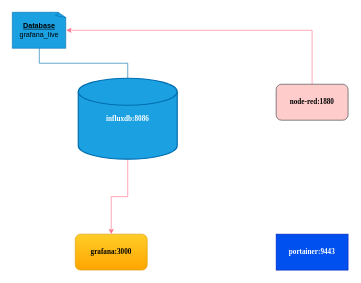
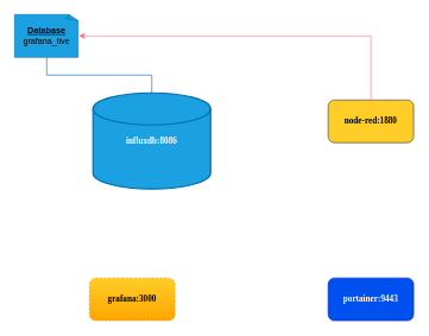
  <mxCell id="0" />
  <mxCell id="1" parent="0" />
- <mxCell id="2" value="grafana:3000" style="rounded=1;whiteSpace=wrap;html=1;fillColor=#ffcd28;strokeColor=#d79b00;gradientColor=#ffa500;fontStyle=1;fontFamily=Lucida Console;" vertex="1" parent="1"><mxGeometry x="125" y="390" width="120" height="60" as="geometry" /></mxCell>
- <mxCell id="3" value="portainer:9443" style="whiteSpace=wrap;html=1;fillColor=#0050ef;strokeColor=#001DBC;fontColor=#ffffff;fontStyle=1;gradientColor=none;glass=0;shadow=0;labelBorderColor=none;verticalAlign=middle;align=center;horizontal=1;fontFamily=Lucida Console;rounded=0;" vertex="1" parent="1"><mxGeometry x="460" y="390" width="120" height="60" as="geometry" /></mxCell>
- <mxCell id="4" value="node-red:1880" style="rounded=1;whiteSpace=wrap;html=1;fillColor=#ffcccc;strokeColor=#36393d;fontColor=#000000;fontStyle=1;fontFamily=Lucida Console;" vertex="1" parent="1"><mxGeometry x="460" y="140" width="120" height="60" as="geometry" /></mxCell>
- <mxCell id="5" style="edgeStyle=orthogonalEdgeStyle;rounded=0;orthogonalLoop=1;jettySize=auto;html=1;exitX=0.5;exitY=1;exitDx=0;exitDy=0;exitPerimeter=0;fontStyle=0;fontColor=#FF6E86;strokeColor=#FF6E86;endArrow=classic;endFill=1;" edge="1" parent="1" source="6" target="2"><mxGeometry relative="1" as="geometry" /></mxCell>
+ <mxCell id="2" value="grafana:3000" style="rounded=1;whiteSpace=wrap;html=1;fillColor=#ffcd28;strokeColor=#d79b00;gradientColor=#ffa500;fontStyle=1;fontFamily=Lucida Console;dashed=1;" vertex="1" parent="1"><mxGeometry x="125" y="390" width="120" height="60" as="geometry" /></mxCell>
+ <mxCell id="3" value="portainer:9443" style="rounded=1;whiteSpace=wrap;html=1;fillColor=#0050ef;strokeColor=#001DBC;fontColor=#ffffff;fontStyle=1;gradientColor=none;glass=0;shadow=0;labelBorderColor=none;perimeter=rectanglePerimeter;verticalAlign=middle;align=center;horizontal=1;fontFamily=Lucida Console;" vertex="1" parent="1"><mxGeometry x="460" y="390" width="120" height="60" as="geometry" /></mxCell>
+ <mxCell id="4" value="node-red:1880" style="rounded=1;whiteSpace=wrap;html=1;fillColor=#ffcd28;strokeColor=#36393d;fontColor=#000000;fontStyle=1;fontFamily=Lucida Console;" vertex="1" parent="1"><mxGeometry x="460" y="140" width="120" height="60" as="geometry" /></mxCell>
  <mxCell id="6" value="influxdb:8086" style="strokeWidth=2;html=1;shape=mxgraph.flowchart.database;whiteSpace=wrap;fillColor=#1ba1e2;strokeColor=#006EAF;fontColor=#ffffff;fontStyle=1;fontFamily=Lucida Console;" vertex="1" parent="1"><mxGeometry x="130" y="130" width="165" height="135" as="geometry" /></mxCell>
  <mxCell id="7" style="edgeStyle=orthogonalEdgeStyle;rounded=0;orthogonalLoop=1;jettySize=auto;html=1;exitX=0.5;exitY=0;exitDx=0;exitDy=0;strokeColor=#FF6E86;entryX=1;entryY=0.5;entryDx=0;entryDy=0;entryPerimeter=0;" edge="1" parent="1" source="4" target="8"><mxGeometry relative="1" as="geometry"><mxPoint x="180" y="70" as="targetPoint" /><Array as="points"><mxPoint x="520" y="50" /></Array></mxGeometry></mxCell>
  <mxCell id="8" value="&lt;b&gt;&lt;u&gt;Database&lt;/u&gt;&lt;/b&gt;&lt;div&gt;grafana_live&lt;/div&gt;" style="whiteSpace=wrap;html=1;shape=mxgraph.basic.document;fillColor=#1ba1e2;fontColor=#000000;strokeColor=#006EAF;" vertex="1" parent="1"><mxGeometry x="20" y="20" width="90" height="60" as="geometry" /></mxCell>
  <mxCell id="9" style="edgeStyle=orthogonalEdgeStyle;rounded=0;orthogonalLoop=1;jettySize=auto;html=1;exitX=0.5;exitY=1;exitDx=0;exitDy=0;exitPerimeter=0;entryX=0.5;entryY=0;entryDx=0;entryDy=0;entryPerimeter=0;endArrow=none;endFill=0;fillColor=#1ba1e2;strokeColor=#006EAF;" edge="1" parent="1" source="8" target="6"><mxGeometry relative="1" as="geometry" /></mxCell>
